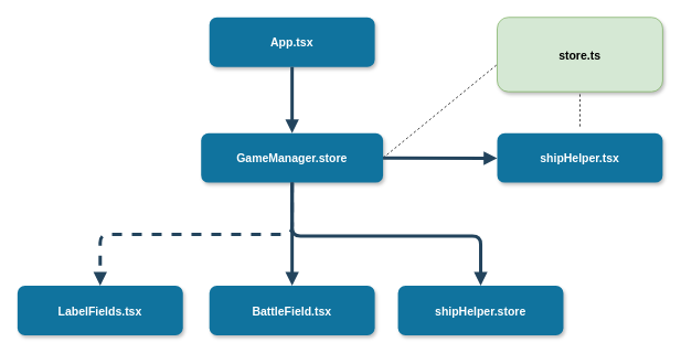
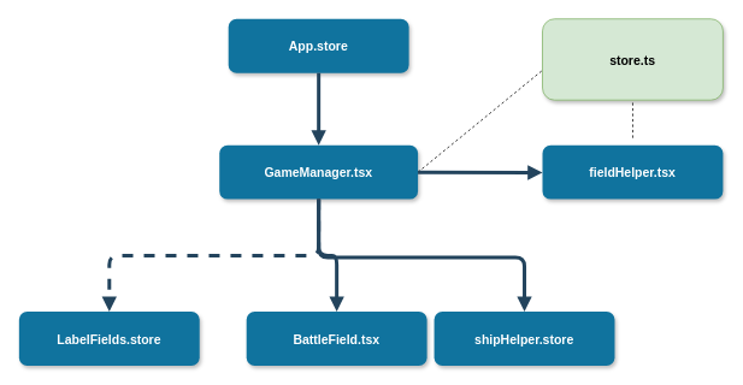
  <mxCell id="0" />
  <mxCell id="1" parent="0" />
- <mxCell id="2" value="App.tsx" style="rounded=1;fillColor=#10739E;strokeColor=none;shadow=1;gradientColor=none;fontStyle=1;fontColor=#FFFFFF;fontSize=14;" parent="1" vertex="1"><mxGeometry x="252" y="20.5" width="200" height="60" as="geometry" /></mxCell>
+ <mxCell id="2" value="App.store" style="rounded=1;fillColor=#10739E;strokeColor=none;shadow=1;gradientColor=none;fontStyle=1;fontColor=#FFFFFF;fontSize=14;" parent="1" vertex="1"><mxGeometry x="252" y="20.5" width="200" height="60" as="geometry" /></mxCell>
  <mxCell id="3" style="edgeStyle=none;rounded=0;orthogonalLoop=1;jettySize=auto;html=1;exitX=1;exitY=0.5;exitDx=0;exitDy=0;entryX=0;entryY=0.633;entryDx=0;entryDy=0;entryPerimeter=0;endArrow=none;startSize=14;endSize=14;sourcePerimeterSpacing=8;targetPerimeterSpacing=8;dashed=1;endFill=0;" edge="1" parent="1" source="4" target="15"><mxGeometry relative="1" as="geometry" /></mxCell>
- <mxCell id="4" value="GameManager.store" style="rounded=1;fillColor=#10739E;strokeColor=none;shadow=1;gradientColor=none;fontStyle=1;fontColor=#FFFFFF;fontSize=14;" parent="1" vertex="1"><mxGeometry x="242" y="160.5" width="220" height="60" as="geometry" /></mxCell>
- <mxCell id="5" value="BattleField.tsx" style="rounded=1;fillColor=#10739E;strokeColor=none;shadow=1;gradientColor=none;fontStyle=1;fontColor=#FFFFFF;fontSize=14;" parent="1" vertex="1"><mxGeometry x="252" y="345" width="200" height="60" as="geometry" /></mxCell>
+ <mxCell id="4" value="GameManager.tsx" style="rounded=1;fillColor=#10739E;strokeColor=none;shadow=1;gradientColor=none;fontStyle=1;fontColor=#FFFFFF;fontSize=14;" parent="1" vertex="1"><mxGeometry x="242" y="160.5" width="220" height="60" as="geometry" /></mxCell>
+ <mxCell id="5" value="BattleField.tsx" style="rounded=1;fillColor=#10739E;strokeColor=none;shadow=1;gradientColor=none;fontStyle=1;fontColor=#FFFFFF;fontSize=14;" parent="1" vertex="1"><mxGeometry x="272" y="345" width="200" height="60" as="geometry" /></mxCell>
  <mxCell id="6" value="" style="edgeStyle=elbowEdgeStyle;elbow=vertical;strokeWidth=4;endArrow=block;endFill=1;fontStyle=1;strokeColor=#23445D;" parent="1" source="2" target="4" edge="1"><mxGeometry x="22" y="165.5" width="100" height="100" as="geometry"><mxPoint x="-398" y="80.5" as="sourcePoint" /><mxPoint x="-298" y="-19.5" as="targetPoint" /></mxGeometry></mxCell>
  <mxCell id="7" value="" style="edgeStyle=elbowEdgeStyle;elbow=vertical;strokeWidth=4;endArrow=block;endFill=1;fontStyle=1;strokeColor=#23445D;entryX=0.5;entryY=0;entryDx=0;entryDy=0;" parent="1" source="4" target="5" edge="1"><mxGeometry x="22" y="165.5" width="100" height="100" as="geometry"><mxPoint x="-398" y="80.5" as="sourcePoint" /><mxPoint x="-298" y="-19.5" as="targetPoint" /><Array as="points" /></mxGeometry></mxCell>
- <mxCell id="8" value="LabelFields.tsx" style="rounded=1;fillColor=#10739E;strokeColor=none;shadow=1;gradientColor=none;fontStyle=1;fontColor=#FFFFFF;fontSize=14;" parent="1" vertex="1"><mxGeometry x="20" y="345" width="200" height="60" as="geometry" /></mxCell>
+ <mxCell id="8" value="LabelFields.store" style="rounded=1;fillColor=#10739E;strokeColor=none;shadow=1;gradientColor=none;fontStyle=1;fontColor=#FFFFFF;fontSize=14;" parent="1" vertex="1"><mxGeometry x="20" y="345" width="200" height="60" as="geometry" /></mxCell>
  <mxCell id="9" value="" style="edgeStyle=elbowEdgeStyle;elbow=vertical;strokeWidth=4;endArrow=block;endFill=1;fontStyle=1;strokeColor=#23445D;entryX=0.5;entryY=0;entryDx=0;entryDy=0;exitX=0.5;exitY=1;exitDx=0;exitDy=0;dashed=1;" parent="1" source="4" target="8" edge="1"><mxGeometry x="32" y="175.5" width="100" height="100" as="geometry"><mxPoint x="280" y="255" as="sourcePoint" /><mxPoint x="362" y="305" as="targetPoint" /><Array as="points" /></mxGeometry></mxCell>
  <mxCell id="10" value="shipHelper.store" style="rounded=1;fillColor=#10739E;strokeColor=none;shadow=1;gradientColor=none;fontStyle=1;fontColor=#FFFFFF;fontSize=14;" parent="1" vertex="1"><mxGeometry x="480" y="345" width="200" height="60" as="geometry" /></mxCell>
  <mxCell id="11" style="edgeStyle=none;rounded=0;orthogonalLoop=1;jettySize=auto;html=1;entryX=0.5;entryY=1;entryDx=0;entryDy=0;dashed=1;endArrow=none;startSize=14;endSize=14;sourcePerimeterSpacing=8;targetPerimeterSpacing=8;endFill=0;" edge="1" parent="1" source="12" target="15"><mxGeometry relative="1" as="geometry" /></mxCell>
- <mxCell id="12" value="shipHelper.tsx" style="rounded=1;fillColor=#10739E;strokeColor=none;shadow=1;gradientColor=none;fontStyle=1;fontColor=#FFFFFF;fontSize=14;" parent="1" vertex="1"><mxGeometry x="600" y="160.5" width="200" height="60" as="geometry" /></mxCell>
+ <mxCell id="12" value="fieldHelper.tsx" style="rounded=1;fillColor=#10739E;strokeColor=none;shadow=1;gradientColor=none;fontStyle=1;fontColor=#FFFFFF;fontSize=14;" parent="1" vertex="1"><mxGeometry x="600" y="160.5" width="200" height="60" as="geometry" /></mxCell>
  <mxCell id="13" value="" style="edgeStyle=elbowEdgeStyle;elbow=vertical;strokeWidth=4;endArrow=block;endFill=1;fontStyle=1;strokeColor=#23445D;entryX=0;entryY=0.5;entryDx=0;entryDy=0;exitX=1;exitY=0.5;exitDx=0;exitDy=0;" parent="1" source="4" target="12" edge="1"><mxGeometry x="42" y="185.5" width="100" height="100" as="geometry"><mxPoint x="350" y="225" as="sourcePoint" /><mxPoint x="440" y="265" as="targetPoint" /><Array as="points"><mxPoint x="570" y="191" /></Array></mxGeometry></mxCell>
  <mxCell id="14" value="" style="edgeStyle=elbowEdgeStyle;elbow=vertical;strokeWidth=4;endArrow=block;endFill=1;fontStyle=1;strokeColor=#23445D;exitX=0.5;exitY=1;exitDx=0;exitDy=0;" parent="1" source="4" edge="1"><mxGeometry x="42" y="185.5" width="100" height="100" as="geometry"><mxPoint x="350" y="225" as="sourcePoint" /><mxPoint x="580" y="345" as="targetPoint" /><Array as="points"><mxPoint x="470" y="285" /></Array></mxGeometry></mxCell>
  <mxCell id="15" value="store.ts" style="rounded=1;fillColor=#d5e8d4;strokeColor=#82b366;shadow=1;fontStyle=1;fontSize=14;" vertex="1" parent="1"><mxGeometry x="600" y="20.5" width="200" height="90" as="geometry" /></mxCell>
